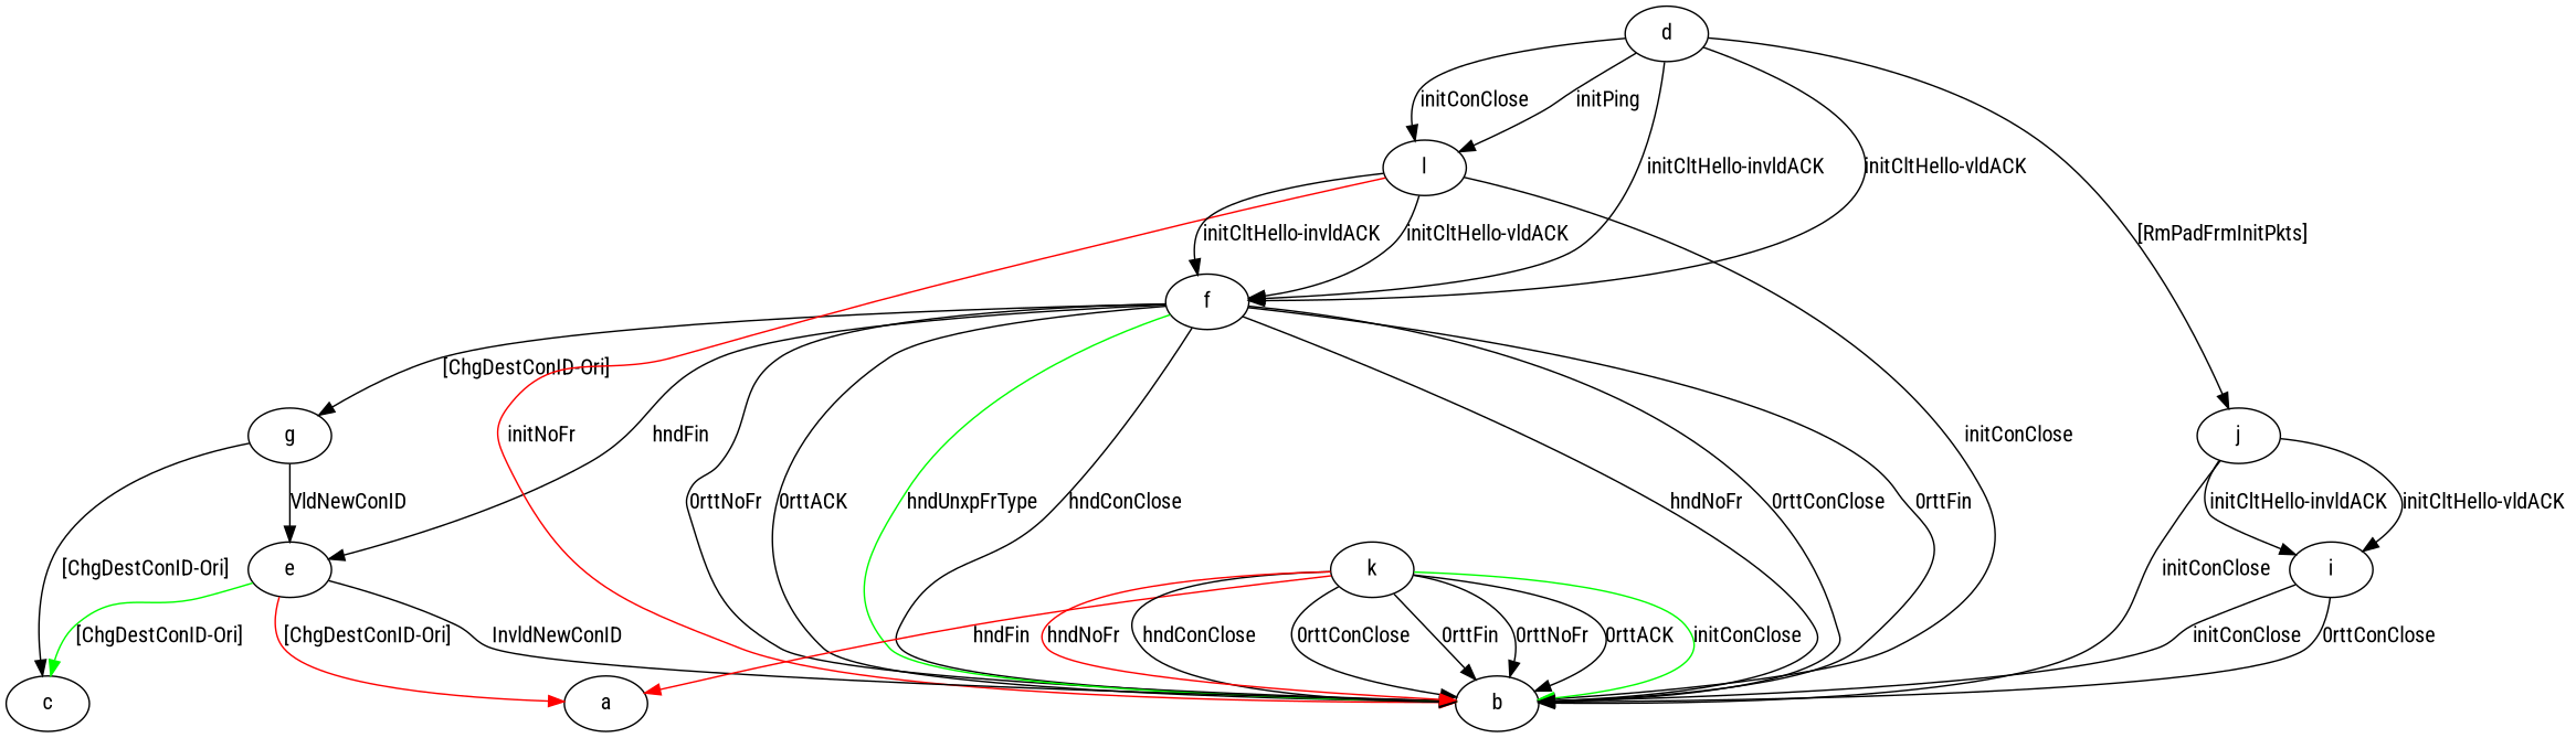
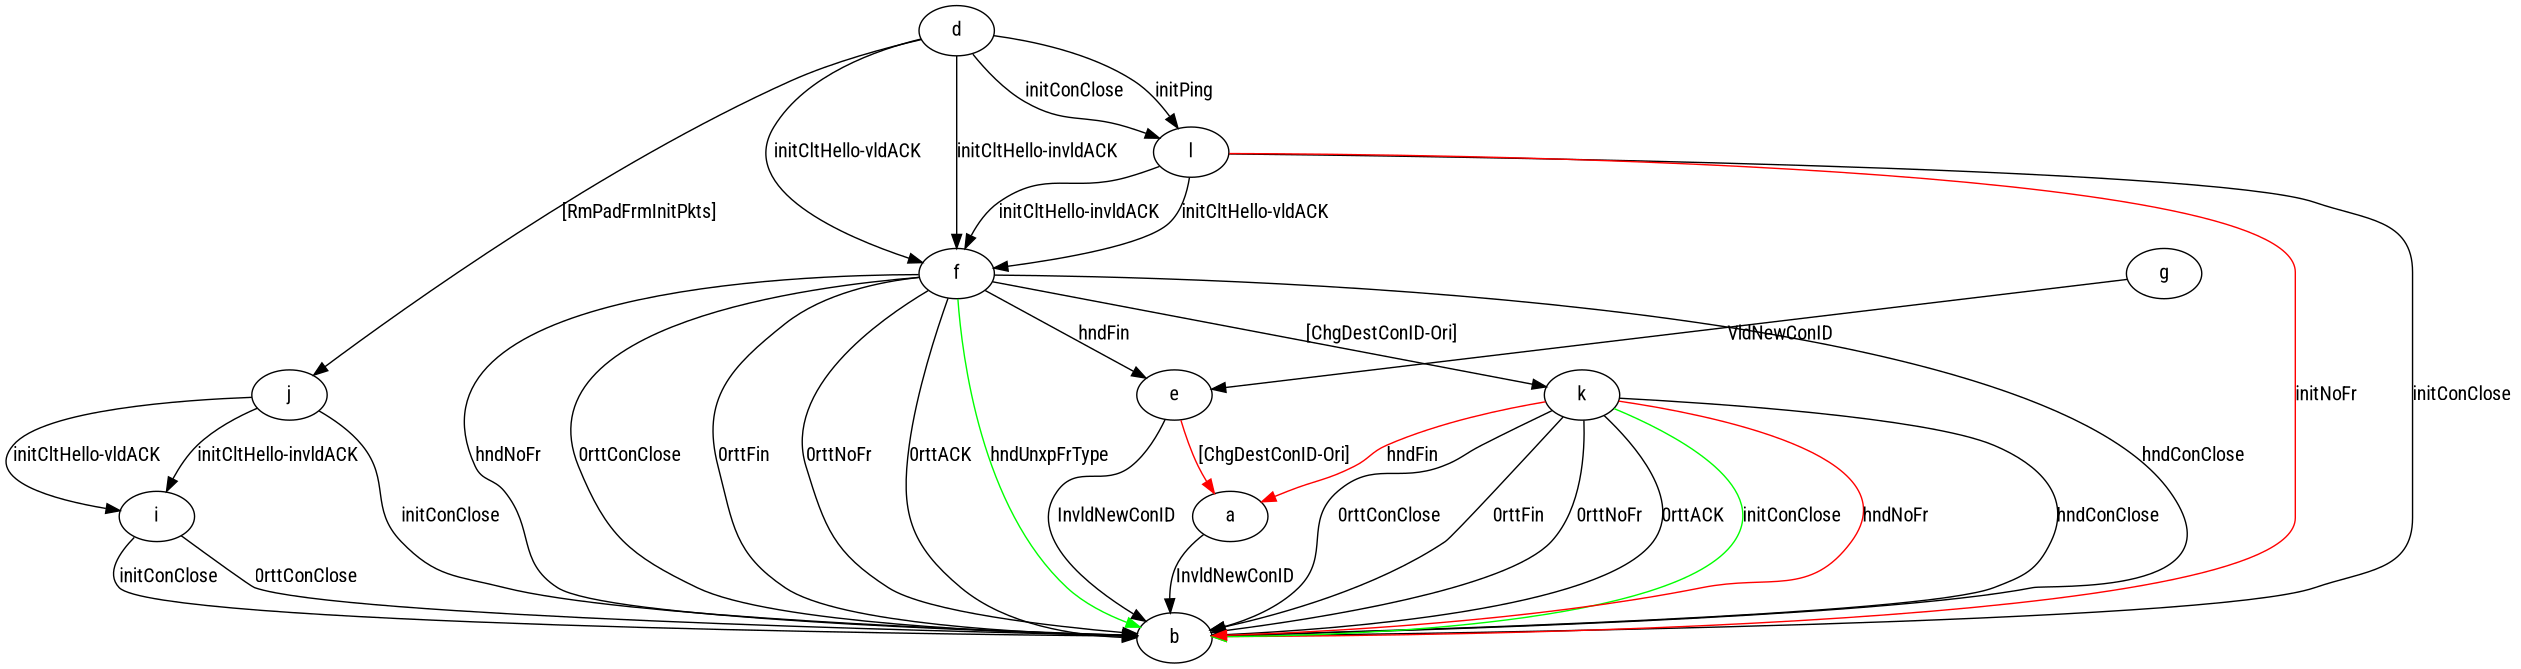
  digraph {
    fontname="Roboto Condensed"
    node [fontname="Roboto Condensed"]
    edge [fontname="Roboto Condensed"]
    a
    b
    d
    f
    j
    l
    e
    k
    i
-   c
    g
+   a -> b [label="InvldNewConID "]
    d -> f [label="initCltHello-vldACK "]
    d -> f [label="initCltHello-invldACK "]
    d -> j [label="[RmPadFrmInitPkts] "]
    d -> l [label="initPing "]
    d -> l [label="initConClose "]
    f -> b [label="hndConClose "]
    f -> b [label="hndNoFr "]
    f -> b [label="0rttConClose "]
    f -> b [label="0rttFin "]
    f -> b [label="0rttNoFr "]
    f -> b [label="0rttACK "]
    f -> b [color=green label="hndUnxpFrType "]
    f -> e [label="hndFin "]
-   f -> g [label="[ChgDestConID-Ori] "]
+   f -> k [label="[ChgDestConID-Ori] "]
    j -> b [label="initConClose "]
    j -> i [label="initCltHello-vldACK "]
    j -> i [label="initCltHello-invldACK "]
    l -> b [label="initConClose "]
    l -> b [color=red label="initNoFr "]
    l -> f [label="initCltHello-vldACK "]
    l -> f [label="initCltHello-invldACK "]
    e -> a [color=red label="[ChgDestConID-Ori] "]
    e -> b [label="InvldNewConID "]
-   e -> c [color=green label="[ChgDestConID-Ori] "]
    k -> a [color=red label="hndFin "]
    k -> b [label="hndConClose "]
    k -> b [label="0rttConClose "]
    k -> b [label="0rttFin "]
    k -> b [label="0rttNoFr "]
    k -> b [label="0rttACK "]
    k -> b [color=green label="initConClose "]
    k -> b [color=red label="hndNoFr "]
    i -> b [label="initConClose "]
    i -> b [label="0rttConClose "]
    g -> e [label="VldNewConID "]
-   g -> c [label="[ChgDestConID-Ori] "]
  }
